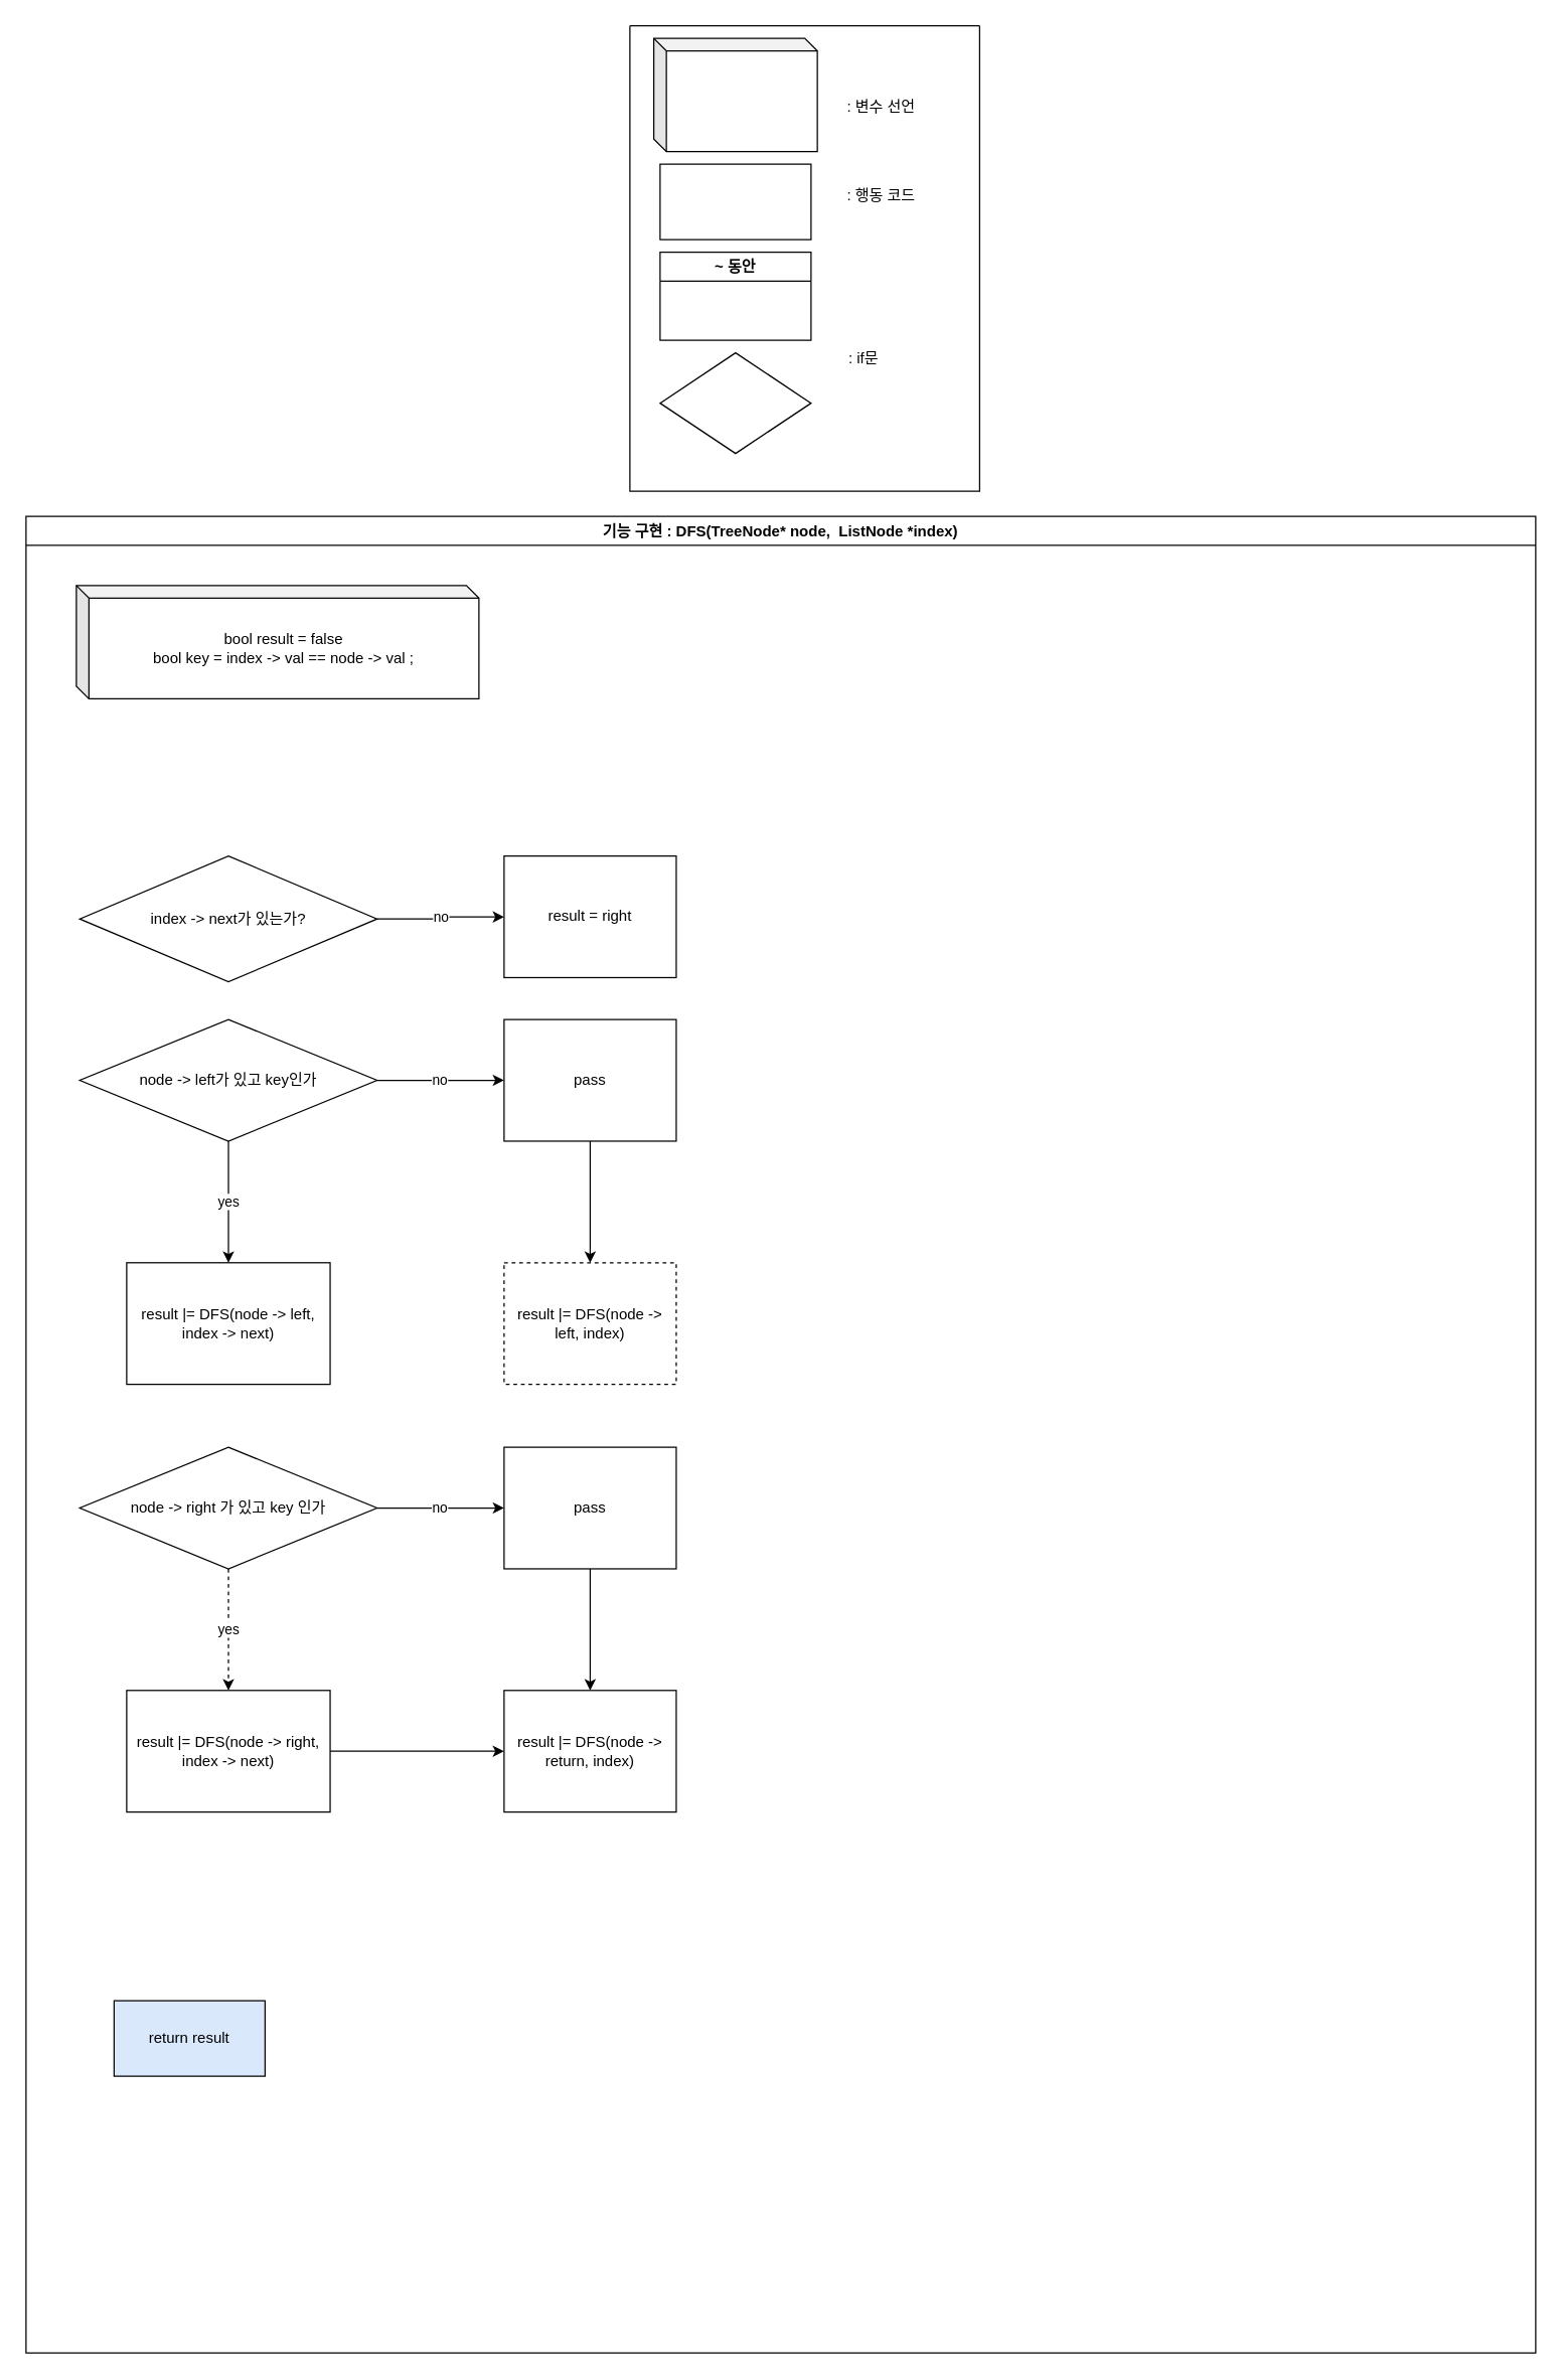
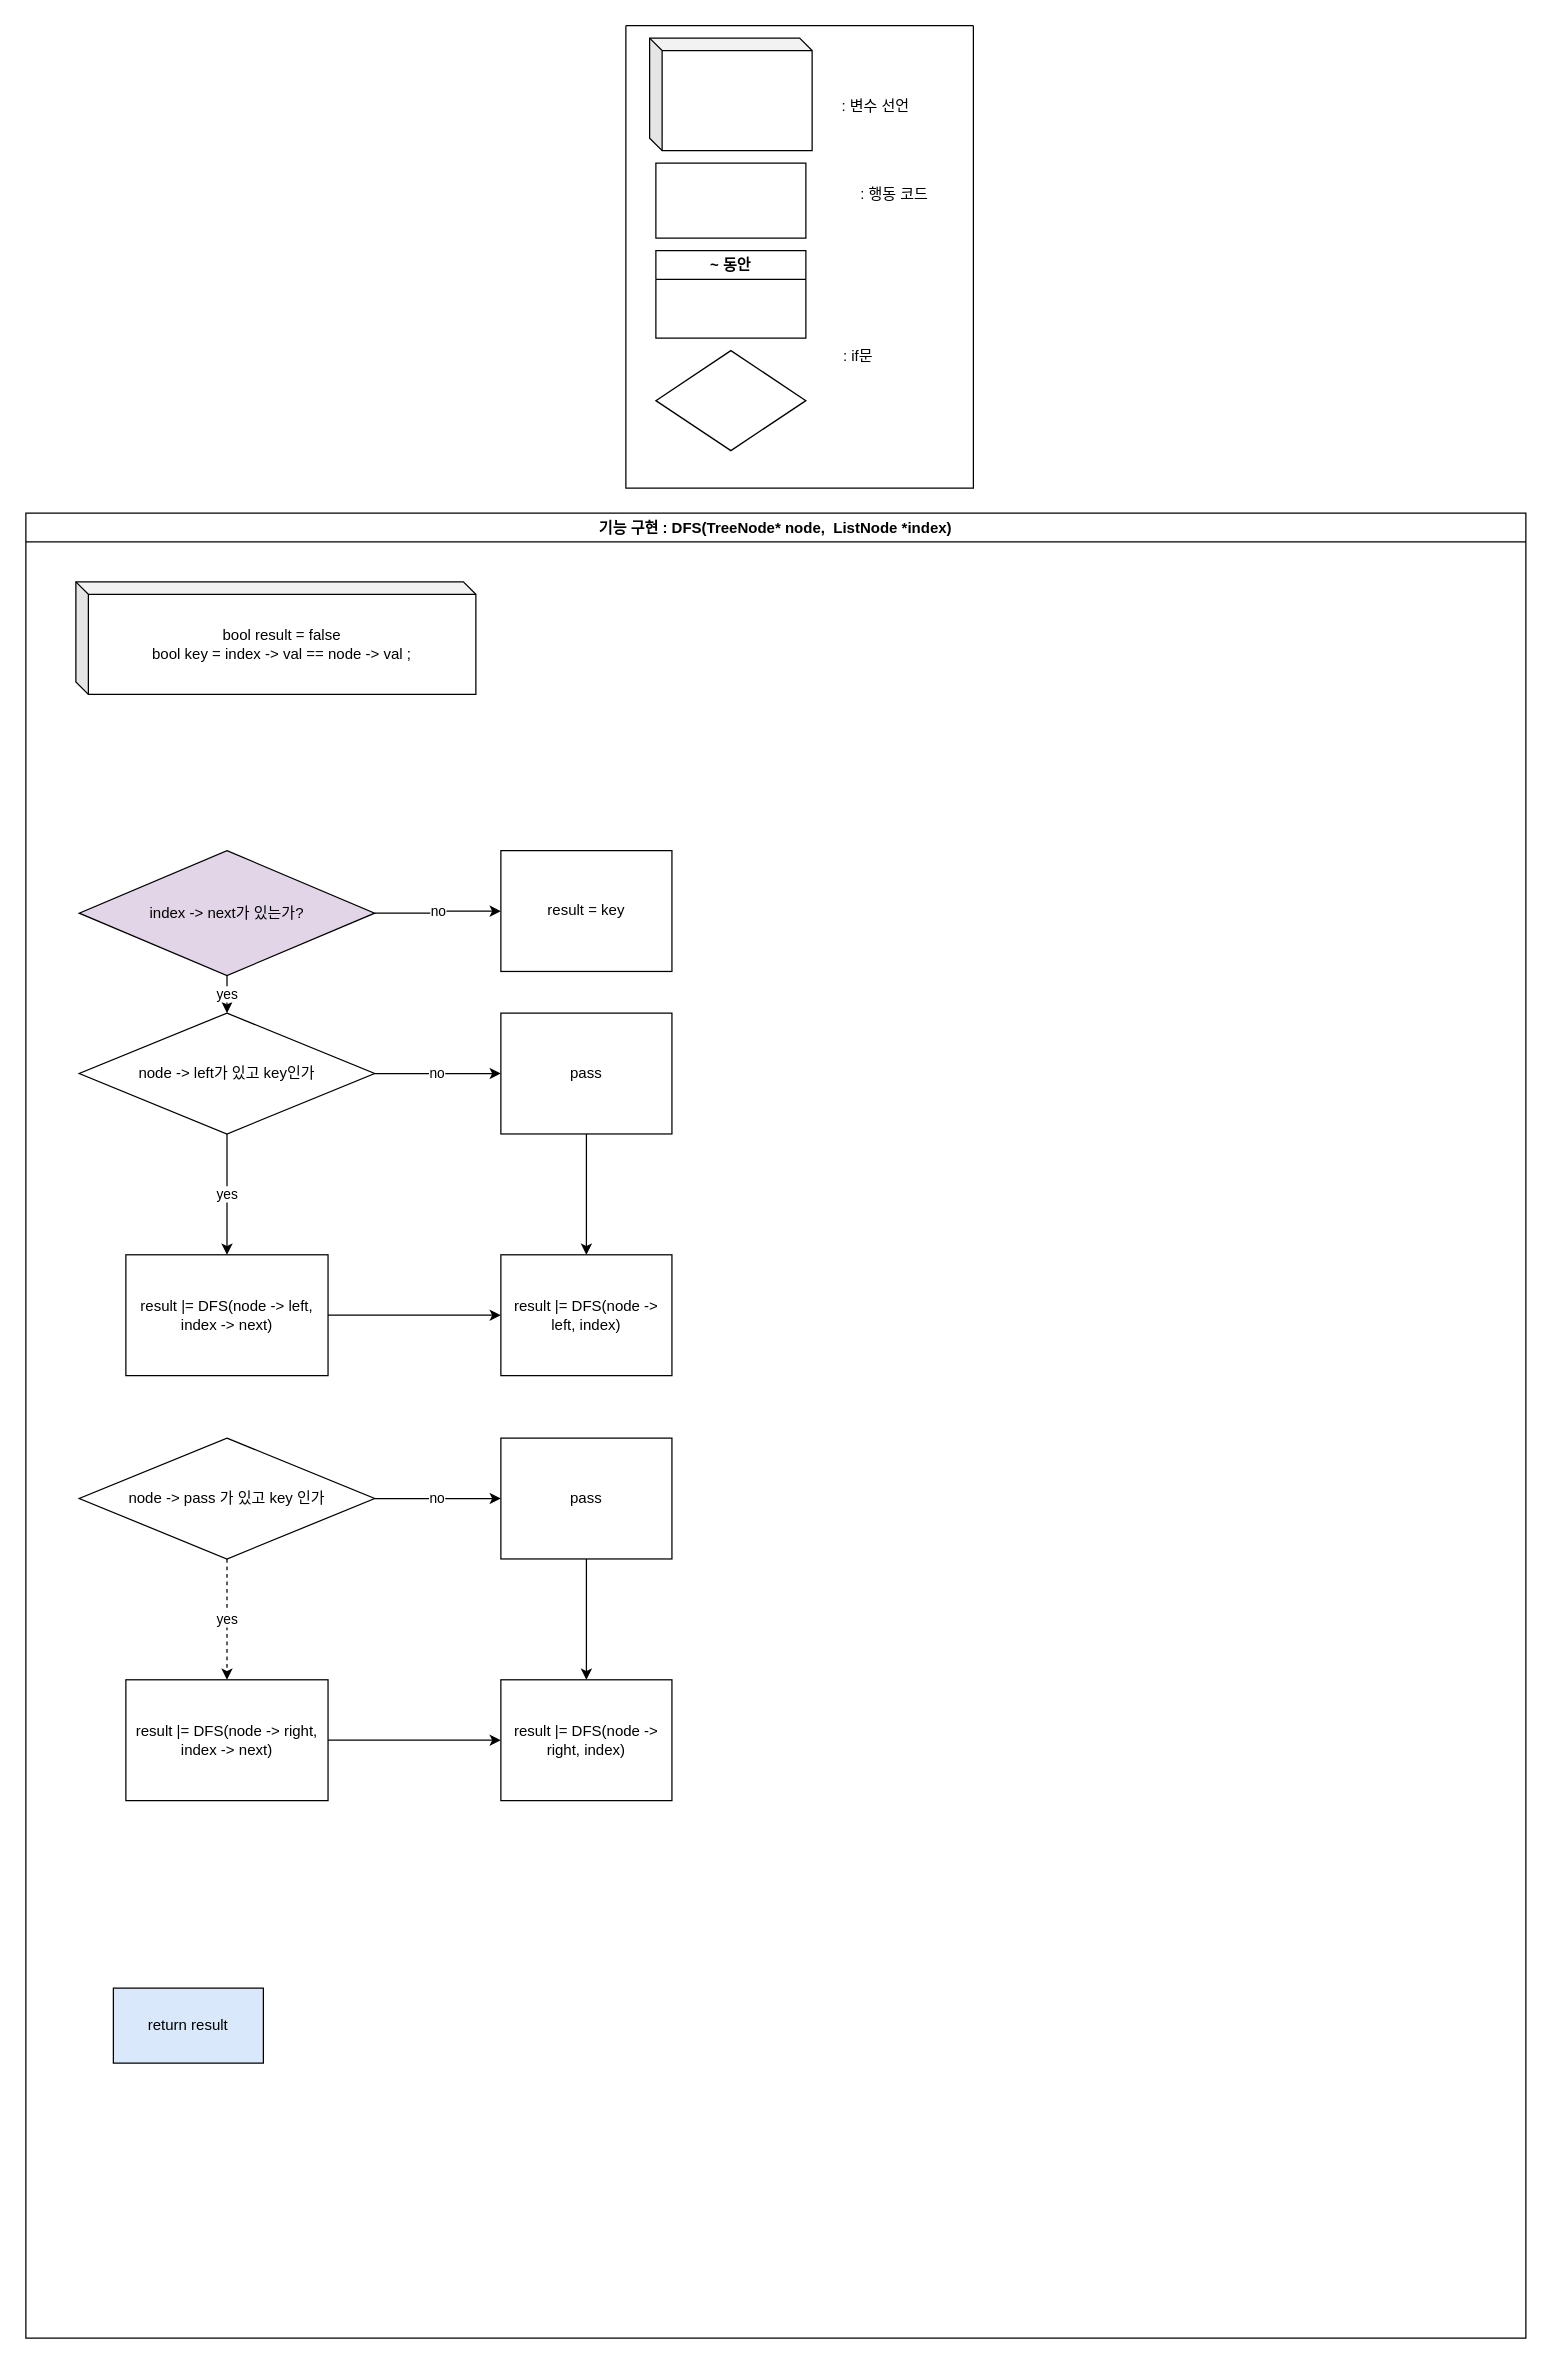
  <mxCell id="0" />
  <mxCell id="1" parent="0" />
  <mxCell id="2" value="" style="swimlane;startSize=0;" vertex="1" parent="1"><mxGeometry x="500" y="20" width="278" height="370" as="geometry" /></mxCell>
  <mxCell id="3" value=": 변수 선언" style="text;html=1;align=center;verticalAlign=middle;whiteSpace=wrap;rounded=0;" vertex="1" parent="2"><mxGeometry x="170" y="50" width="60" height="30" as="geometry" /></mxCell>
  <mxCell id="4" value="" style="rounded=0;whiteSpace=wrap;html=1;" vertex="1" parent="2"><mxGeometry x="24" y="110" width="120" height="60" as="geometry" /></mxCell>
- <mxCell id="5" value=": 행동 코드" style="text;html=1;align=center;verticalAlign=middle;whiteSpace=wrap;rounded=0;" vertex="1" parent="2"><mxGeometry x="170" y="120" width="60" height="30" as="geometry" /></mxCell>
+ <mxCell id="5" value=": 행동 코드" style="text;html=1;align=center;verticalAlign=middle;whiteSpace=wrap;rounded=0;" vertex="1" parent="2"><mxGeometry x="185" y="120" width="60" height="30" as="geometry" /></mxCell>
  <mxCell id="6" value="~ 동안" style="swimlane;whiteSpace=wrap;html=1;" vertex="1" parent="2"><mxGeometry x="24" y="180" width="120" height="70" as="geometry" /></mxCell>
  <mxCell id="7" value="" style="rhombus;whiteSpace=wrap;html=1;" vertex="1" parent="2"><mxGeometry x="24" y="260" width="120" height="80" as="geometry" /></mxCell>
  <mxCell id="8" value=": if문" style="text;html=1;align=center;verticalAlign=middle;whiteSpace=wrap;rounded=0;" vertex="1" parent="2"><mxGeometry x="156" y="250" width="60" height="30" as="geometry" /></mxCell>
  <mxCell id="9" value="" style="shape=cube;whiteSpace=wrap;html=1;boundedLbl=1;backgroundOutline=1;darkOpacity=0.05;darkOpacity2=0.1;size=10;" vertex="1" parent="2"><mxGeometry x="19" y="10" width="130" height="90" as="geometry" /></mxCell>
  <mxCell id="10" value="기능 구현 : DFS(TreeNode* node,&amp;nbsp; ListNode *index&lt;span style=&quot;background-color: initial;&quot;&gt;)&lt;/span&gt;" style="swimlane;whiteSpace=wrap;html=1;" vertex="1" parent="1"><mxGeometry x="20" y="410" width="1200" height="1460" as="geometry" /></mxCell>
  <mxCell id="11" value="bool result = false&lt;br&gt;bool key = index -&amp;gt; val == node -&amp;gt; val ;" style="shape=cube;whiteSpace=wrap;html=1;boundedLbl=1;backgroundOutline=1;darkOpacity=0.05;darkOpacity2=0.1;size=10;" vertex="1" parent="10"><mxGeometry x="40" y="55" width="320" height="90" as="geometry" /></mxCell>
  <mxCell id="12" value="" style="group" vertex="1" connectable="0" parent="10"><mxGeometry x="80" y="270" width="738.85" height="760.003" as="geometry" /></mxCell>
- <mxCell id="13" value="index -&amp;gt; next가 있는가?" style="rhombus;whiteSpace=wrap;html=1;" vertex="1" parent="12"><mxGeometry x="-37.32" width="236.37" height="100" as="geometry" /></mxCell>
- <mxCell id="15" value="result = right" style="whiteSpace=wrap;html=1;rounded=0;" vertex="1" parent="12"><mxGeometry x="300.003" width="136.847" height="96.667" as="geometry" /></mxCell>
+ <mxCell id="13" value="index -&amp;gt; next가 있는가?" style="rhombus;whiteSpace=wrap;html=1;fillColor=#e1d5e7;" vertex="1" parent="12"><mxGeometry x="-37.32" width="236.37" height="100" as="geometry" /></mxCell>
+ <mxCell id="14" value="yes" style="edgeStyle=orthogonalEdgeStyle;rounded=0;orthogonalLoop=1;jettySize=auto;html=1;" edge="1" parent="12" source="13" target="18"><mxGeometry relative="1" as="geometry"><mxPoint x="80.9" y="193.333" as="targetPoint" /></mxGeometry></mxCell>
+ <mxCell id="15" value="result = key" style="whiteSpace=wrap;html=1;rounded=0;" vertex="1" parent="12"><mxGeometry x="300.003" width="136.847" height="96.667" as="geometry" /></mxCell>
  <mxCell id="16" value="no" style="edgeStyle=orthogonalEdgeStyle;rounded=0;orthogonalLoop=1;jettySize=auto;html=1;" edge="1" parent="12" source="13" target="15"><mxGeometry relative="1" as="geometry" /></mxCell>
  <mxCell id="17" value="" style="group" vertex="1" connectable="0" parent="12"><mxGeometry y="130" width="436.85" height="290" as="geometry" /></mxCell>
  <mxCell id="18" value="node -&amp;gt; left가 있고 key인가" style="rhombus;whiteSpace=wrap;html=1;" vertex="1" parent="17"><mxGeometry x="-37.322" width="236.373" height="96.667" as="geometry" /></mxCell>
+ <mxCell id="19" style="edgeStyle=orthogonalEdgeStyle;rounded=0;orthogonalLoop=1;jettySize=auto;html=1;" edge="1" parent="17" source="20" target="24"><mxGeometry relative="1" as="geometry" /></mxCell>
  <mxCell id="20" value="result |= DFS(node -&amp;gt; left, index -&amp;gt; next)" style="whiteSpace=wrap;html=1;rounded=0;" vertex="1" parent="17"><mxGeometry y="193.333" width="161.729" height="96.667" as="geometry" /></mxCell>
  <mxCell id="21" value="yes" style="edgeStyle=orthogonalEdgeStyle;rounded=0;orthogonalLoop=1;jettySize=auto;html=1;" edge="1" parent="17" source="18" target="20"><mxGeometry relative="1" as="geometry" /></mxCell>
  <mxCell id="22" value="pass" style="whiteSpace=wrap;html=1;rounded=0;" vertex="1" parent="17"><mxGeometry x="300.003" width="136.847" height="96.667" as="geometry" /></mxCell>
  <mxCell id="23" value="no" style="edgeStyle=orthogonalEdgeStyle;rounded=0;orthogonalLoop=1;jettySize=auto;html=1;" edge="1" parent="17" source="18" target="22"><mxGeometry relative="1" as="geometry" /></mxCell>
- <mxCell id="24" value="result |= DFS(node -&amp;gt; left, index)" style="whiteSpace=wrap;html=1;rounded=0;dashed=1;" vertex="1" parent="17"><mxGeometry x="300.003" y="193.337" width="136.847" height="96.667" as="geometry" /></mxCell>
+ <mxCell id="24" value="result |= DFS(node -&amp;gt; left, index)" style="whiteSpace=wrap;html=1;rounded=0;" vertex="1" parent="17"><mxGeometry x="300.003" y="193.337" width="136.847" height="96.667" as="geometry" /></mxCell>
  <mxCell id="25" value="" style="edgeStyle=orthogonalEdgeStyle;rounded=0;orthogonalLoop=1;jettySize=auto;html=1;" edge="1" parent="17" source="22" target="24"><mxGeometry relative="1" as="geometry" /></mxCell>
  <mxCell id="26" value="" style="group" vertex="1" connectable="0" parent="12"><mxGeometry y="470" width="436.85" height="290.003" as="geometry" /></mxCell>
- <mxCell id="27" value="node -&amp;gt; right 가 있고 key 인가" style="rhombus;whiteSpace=wrap;html=1;" vertex="1" parent="26"><mxGeometry x="-37.322" width="236.373" height="96.667" as="geometry" /></mxCell>
+ <mxCell id="27" value="node -&amp;gt; pass 가 있고 key 인가" style="rhombus;whiteSpace=wrap;html=1;" vertex="1" parent="26"><mxGeometry x="-37.322" width="236.373" height="96.667" as="geometry" /></mxCell>
  <mxCell id="28" style="edgeStyle=orthogonalEdgeStyle;rounded=0;orthogonalLoop=1;jettySize=auto;html=1;" edge="1" parent="26" source="29" target="34"><mxGeometry relative="1" as="geometry" /></mxCell>
  <mxCell id="29" value="result |= DFS(node -&amp;gt; right, index -&amp;gt; next)" style="whiteSpace=wrap;html=1;rounded=0;" vertex="1" parent="26"><mxGeometry y="193.333" width="161.729" height="96.667" as="geometry" /></mxCell>
  <mxCell id="30" value="yes" style="edgeStyle=orthogonalEdgeStyle;rounded=0;orthogonalLoop=1;jettySize=auto;html=1;dashed=1;" edge="1" parent="26" source="27" target="29"><mxGeometry relative="1" as="geometry" /></mxCell>
  <mxCell id="31" value="" style="edgeStyle=orthogonalEdgeStyle;rounded=0;orthogonalLoop=1;jettySize=auto;html=1;" edge="1" parent="26" source="32" target="34"><mxGeometry relative="1" as="geometry" /></mxCell>
  <mxCell id="32" value="pass" style="whiteSpace=wrap;html=1;rounded=0;" vertex="1" parent="26"><mxGeometry x="300.003" width="136.847" height="96.667" as="geometry" /></mxCell>
  <mxCell id="33" value="no" style="edgeStyle=orthogonalEdgeStyle;rounded=0;orthogonalLoop=1;jettySize=auto;html=1;" edge="1" parent="26" source="27" target="32"><mxGeometry relative="1" as="geometry" /></mxCell>
- <mxCell id="34" value="result |= DFS(node -&amp;gt; return, index)" style="whiteSpace=wrap;html=1;rounded=0;" vertex="1" parent="26"><mxGeometry x="300.003" y="193.337" width="136.847" height="96.667" as="geometry" /></mxCell>
+ <mxCell id="34" value="result |= DFS(node -&amp;gt; right, index)" style="whiteSpace=wrap;html=1;rounded=0;" vertex="1" parent="26"><mxGeometry x="300.003" y="193.337" width="136.847" height="96.667" as="geometry" /></mxCell>
  <mxCell id="35" value="return result" style="rounded=0;whiteSpace=wrap;html=1;fillColor=#dae8fc;" vertex="1" parent="1"><mxGeometry x="90" y="1590" width="120" height="60" as="geometry" /></mxCell>
